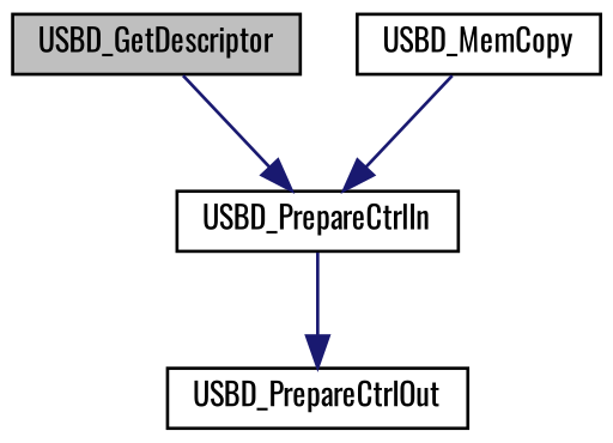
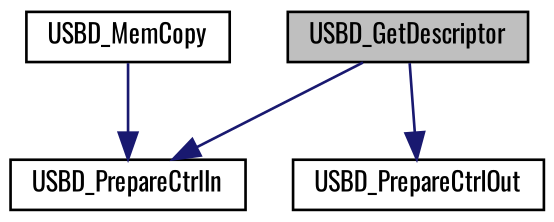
  digraph {
    fontname=Oswald
    rankdir=TB
    node [color=black fillcolor=white fontname=Oswald fontsize=10 shape=record style=filled]
    edge [color=midnightblue fontname=Oswald fontsize=10 labelfontname=Helvetica labelfontsize=10 style=solid]
    n1 [fillcolor=grey75 fontcolor=black height=0.2 label=USBD_GetDescriptor width=0.4]
    n2 [height=0.2 label=USBD_PrepareCtrlIn width=0.4]
    n3 [height=0.2 label=USBD_PrepareCtrlOut width=0.4]
    n4 [height=0.2 label=USBD_MemCopy width=0.4]
    n1 -> n2
-   n2 -> n3
+   n1 -> n3
    n4 -> n2
  }
